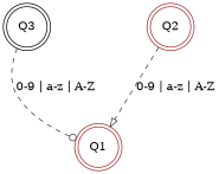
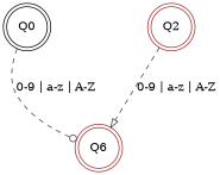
  digraph {
    nodesep=1
    rankdir=TB
    ranksep=1
    node [color=brown shape=doublecircle]
    edge [color=grey24 style=dashed]
-   Q0 [color=black label=Q3]
-   Q1
+   Q0 [color=black]
+   Q1 [label=Q6]
    Q2
    Q0 -> Q1 [arrowhead=odot label="0-9 | a-z | A-Z"]
    Q2 -> Q1 [arrowhead=onormal label="0-9 | a-z | A-Z"]
  }
